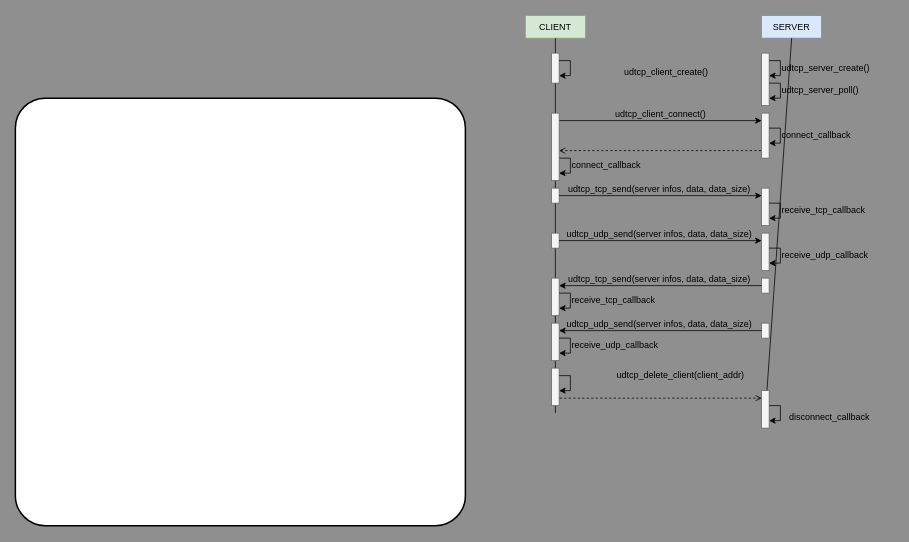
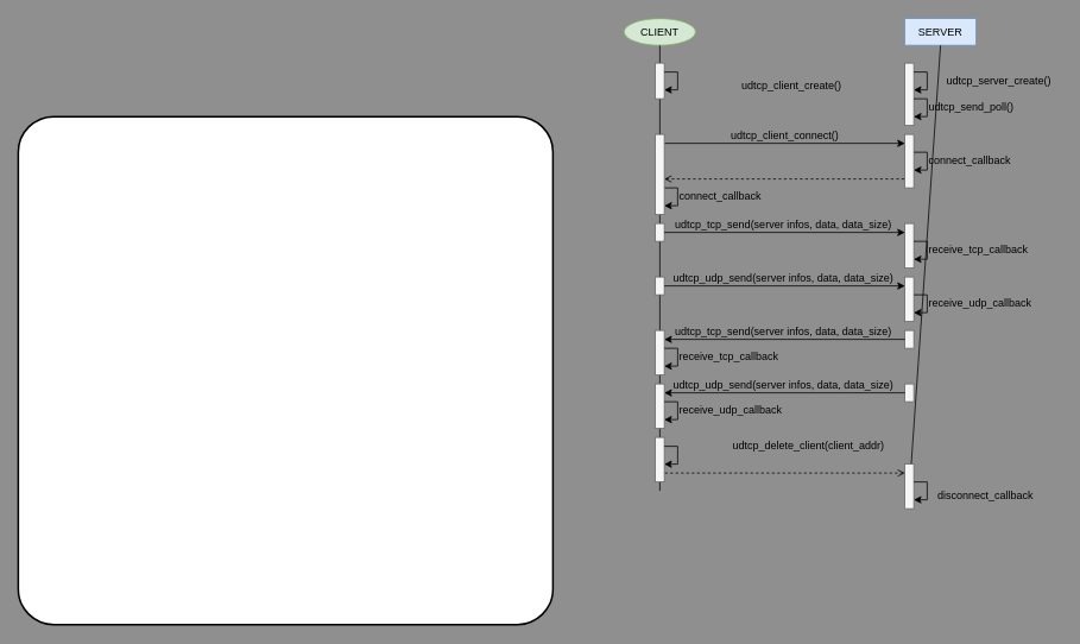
  <mxCell id="0" />
  <mxCell id="1" parent="0" />
  <mxCell id="2" value="" style="rounded=1;whiteSpace=wrap;html=1;arcSize=7;shadow=0;comic=0;glass=0;backgroundOutline=0;movable=1;resizable=1;noLabel=0;imageAspect=1;perimeterSpacing=1;strokeWidth=2;" parent="1" vertex="1"><mxGeometry x="20" y="130" width="600" height="570" as="geometry" /></mxCell>
  <mxCell id="3" value="" style="endArrow=none;dashed=1;html=1;startArrow=open;startFill=0;" edge="1" parent="1"><mxGeometry width="50" height="50" relative="1" as="geometry"><mxPoint x="745" y="200" as="sourcePoint" /><mxPoint x="1015" y="200" as="targetPoint" /></mxGeometry></mxCell>
  <mxCell id="4" value="connect_callback" style="text;html=1;strokeColor=none;fillColor=none;align=left;verticalAlign=middle;whiteSpace=wrap;rounded=0;fontSize=12;labelPosition=center;verticalLabelPosition=middle;" vertex="1" parent="1"><mxGeometry x="760" y="210" width="140" height="20" as="geometry" /></mxCell>
  <mxCell id="5" value="" style="endArrow=classic;html=1;rounded=0;" edge="1" parent="1"><mxGeometry width="50" height="50" relative="1" as="geometry"><mxPoint x="745" y="210" as="sourcePoint" /><mxPoint x="745" y="230" as="targetPoint" /><Array as="points"><mxPoint x="760" y="210" /><mxPoint x="760" y="230" /></Array></mxGeometry></mxCell>
  <mxCell id="6" value="Diagram" parent="0" />
  <mxCell id="7" value="SERVER" style="rounded=0;whiteSpace=wrap;html=1;fillColor=#dae8fc;strokeColor=#6c8ebf;fontColor=#000000;" parent="6" vertex="1"><mxGeometry x="1015" y="20" width="80" height="30" as="geometry" /></mxCell>
  <mxCell id="8" value="" style="endArrow=none;html=1;entryX=0.5;entryY=1;entryDx=0;entryDy=0;" parent="6" target="7" edge="1"><mxGeometry width="50" height="50" relative="1" as="geometry"><mxPoint x="1020" y="550" as="sourcePoint" /><mxPoint x="1030" y="100" as="targetPoint" /></mxGeometry></mxCell>
- <mxCell id="9" value="CLIENT" style="rounded=0;whiteSpace=wrap;html=1;fillColor=#d5e8d4;strokeColor=#82b366;fontColor=#000000;" parent="6" vertex="1"><mxGeometry x="700" y="20" width="80" height="30" as="geometry" /></mxCell>
+ <mxCell id="9" value="CLIENT" style="ellipse;whiteSpace=wrap;html=1;fillColor=#d5e8d4;strokeColor=#82b366;fontColor=#000000;" parent="6" vertex="1"><mxGeometry x="700" y="20" width="80" height="30" as="geometry" /></mxCell>
  <mxCell id="10" value="" style="endArrow=none;html=1;entryX=0.5;entryY=1;entryDx=0;entryDy=0;" parent="6" target="9" edge="1"><mxGeometry width="50" height="50" relative="1" as="geometry"><mxPoint y="550" as="sourcePoint" x="740" /><mxPoint x="750" y="100" as="targetPoint" /></mxGeometry></mxCell>
  <mxCell id="11" value="&amp;nbsp;udtcp_client_connect()&amp;nbsp;" style="endArrow=none;verticalAlign=bottom;fontSize=12;html=1;startArrow=classic;startFill=1;endFill=0;labelBackgroundColor=none;" parent="6" edge="1"><mxGeometry width="50" height="50" relative="1" as="geometry"><mxPoint x="1015" y="160" as="sourcePoint" /><mxPoint x="745" y="160" as="targetPoint" /></mxGeometry></mxCell>
  <mxCell id="12" value="" style="rounded=0;whiteSpace=wrap;html=1;fillColor=#f5f5f5;strokeColor=#666666;fontColor=#333333;" parent="6" vertex="1"><mxGeometry x="1015" y="70" width="10" height="70" as="geometry" /></mxCell>
- <mxCell id="13" value="udtcp_server_create()" style="text;html=1;strokeColor=none;fillColor=none;align=left;verticalAlign=middle;whiteSpace=wrap;rounded=0;fontSize=12;labelPosition=center;verticalLabelPosition=middle;" parent="6" vertex="1"><mxGeometry x="1040" y="80" width="140" height="20" as="geometry" /></mxCell>
+ <mxCell id="13" value="udtcp_server_create()" style="text;html=1;strokeColor=none;fillColor=none;align=left;verticalAlign=middle;whiteSpace=wrap;rounded=0;fontSize=12;labelPosition=center;verticalLabelPosition=middle;" parent="6" vertex="1"><mxGeometry x="1060" y="80" width="140" height="20" as="geometry" /></mxCell>
  <mxCell id="14" value="" style="endArrow=classic;html=1;rounded=0;" parent="6" edge="1"><mxGeometry width="50" height="50" relative="1" as="geometry"><mxPoint x="1025" y="80" as="sourcePoint" /><mxPoint x="1025" y="100" as="targetPoint" /><Array as="points"><mxPoint x="1040" y="80" /><mxPoint x="1040" y="100" /></Array></mxGeometry></mxCell>
- <mxCell id="15" value="udtcp_server_poll()" style="text;html=1;strokeColor=none;fillColor=none;align=left;verticalAlign=middle;rounded=0;fontSize=12;labelPosition=center;verticalLabelPosition=middle;whiteSpace=wrap;" parent="6" vertex="1"><mxGeometry x="1040" y="110" width="140" height="20" as="geometry" /></mxCell>
+ <mxCell id="15" value="udtcp_send_poll()" style="text;html=1;strokeColor=none;fillColor=none;align=left;verticalAlign=middle;rounded=0;fontSize=12;labelPosition=center;verticalLabelPosition=middle;whiteSpace=wrap;" parent="6" vertex="1"><mxGeometry x="1040" y="110" width="140" height="20" as="geometry" /></mxCell>
  <mxCell id="16" value="" style="endArrow=classic;html=1;rounded=0;" parent="6" edge="1"><mxGeometry width="50" height="50" relative="1" as="geometry"><mxPoint x="1025" y="110" as="sourcePoint" /><mxPoint x="1025" y="130" as="targetPoint" /><Array as="points"><mxPoint x="1040" y="110" /><mxPoint x="1040" y="130" /></Array></mxGeometry></mxCell>
  <mxCell id="17" value="" style="rounded=0;whiteSpace=wrap;html=1;fillColor=#f5f5f5;strokeColor=#666666;fontColor=#333333;" parent="6" vertex="1"><mxGeometry x="735" y="70" width="10" height="40" as="geometry" /></mxCell>
  <mxCell id="18" value="" style="rounded=0;whiteSpace=wrap;html=1;fillColor=#f5f5f5;strokeColor=#666666;fontColor=#333333;" parent="6" vertex="1"><mxGeometry x="1015" y="150" width="10" height="60" as="geometry" /></mxCell>
  <mxCell id="19" value="udtcp_client_create()" style="text;html=1;strokeColor=none;fillColor=none;align=left;verticalAlign=middle;whiteSpace=wrap;rounded=0;fontSize=12;labelPosition=center;verticalLabelPosition=middle;" parent="6" vertex="1"><mxGeometry x="830" y="85" width="150" height="20" as="geometry" /></mxCell>
  <mxCell id="20" value="" style="endArrow=classic;html=1;rounded=0;" parent="6" edge="1"><mxGeometry width="50" height="50" relative="1" as="geometry"><mxPoint x="745" y="80" as="sourcePoint" /><mxPoint x="745" y="100" as="targetPoint" /><Array as="points"><mxPoint x="760" y="80" /><mxPoint x="760" y="100" /></Array></mxGeometry></mxCell>
  <mxCell id="21" value="connect_callback" style="text;html=1;strokeColor=none;fillColor=none;align=left;verticalAlign=middle;whiteSpace=wrap;rounded=0;fontSize=12;labelPosition=center;verticalLabelPosition=middle;" parent="6" vertex="1"><mxGeometry x="1040" y="170" width="140" height="20" as="geometry" /></mxCell>
  <mxCell id="22" value="" style="endArrow=classic;html=1;rounded=0;" parent="6" edge="1"><mxGeometry width="50" height="50" relative="1" as="geometry"><mxPoint x="1025" y="170" as="sourcePoint" /><mxPoint x="1025" y="190" as="targetPoint" /><Array as="points"><mxPoint x="1040" y="170" /><mxPoint x="1040" y="190" /></Array></mxGeometry></mxCell>
  <mxCell id="23" value="" style="rounded=0;whiteSpace=wrap;html=1;fillColor=#f5f5f5;strokeColor=#666666;fontColor=#333333;" parent="6" vertex="1"><mxGeometry x="735" y="150" width="10" height="90" as="geometry" /></mxCell>
  <mxCell id="24" value="" style="rounded=0;whiteSpace=wrap;html=1;fillColor=#f5f5f5;strokeColor=#666666;fontColor=#333333;" parent="6" vertex="1"><mxGeometry x="735" y="250" width="10" height="20" as="geometry" /></mxCell>
  <mxCell id="25" value="udtcp_tcp_send(server infos, data, data_size)&amp;nbsp;" style="endArrow=none;verticalAlign=bottom;fontSize=12;html=1;startArrow=classic;startFill=1;endFill=0;labelBackgroundColor=none;" parent="6" edge="1"><mxGeometry width="50" height="50" relative="1" as="geometry"><mxPoint x="1015" y="260" as="sourcePoint" /><mxPoint x="745" y="260" as="targetPoint" /></mxGeometry></mxCell>
  <mxCell id="26" value="" style="rounded=0;whiteSpace=wrap;html=1;fillColor=#f5f5f5;strokeColor=#666666;fontColor=#333333;" parent="6" vertex="1"><mxGeometry x="1015" y="250" width="10" height="50" as="geometry" /></mxCell>
  <mxCell id="27" value="" style="endArrow=classic;html=1;rounded=0;" parent="6" edge="1"><mxGeometry width="50" height="50" relative="1" as="geometry"><mxPoint x="1025" y="270" as="sourcePoint" /><mxPoint x="1025" y="290" as="targetPoint" /><Array as="points"><mxPoint x="1040" y="270" /><mxPoint x="1040" y="290" /></Array></mxGeometry></mxCell>
  <mxCell id="28" value="receive_tcp_callback" style="text;html=1;strokeColor=none;fillColor=none;align=left;verticalAlign=middle;whiteSpace=wrap;rounded=0;fontSize=12;labelPosition=center;verticalLabelPosition=middle;" parent="6" vertex="1"><mxGeometry x="1040" y="270" width="140" height="20" as="geometry" /></mxCell>
  <mxCell id="29" value="" style="rounded=0;whiteSpace=wrap;html=1;fillColor=#f5f5f5;strokeColor=#666666;fontColor=#333333;" parent="6" vertex="1"><mxGeometry x="735" y="310" width="10" height="20" as="geometry" /></mxCell>
  <mxCell id="30" value="udtcp_udp_send(server infos, data, data_size)&amp;nbsp;" style="endArrow=none;verticalAlign=bottom;fontSize=12;html=1;startArrow=classic;startFill=1;endFill=0;labelBackgroundColor=none;" parent="6" edge="1"><mxGeometry width="50" height="50" relative="1" as="geometry"><mxPoint x="1015" y="320" as="sourcePoint" /><mxPoint x="745" y="320" as="targetPoint" /></mxGeometry></mxCell>
  <mxCell id="31" value="" style="rounded=0;whiteSpace=wrap;html=1;fillColor=#f5f5f5;strokeColor=#666666;fontColor=#333333;" parent="6" vertex="1"><mxGeometry x="1015" y="310" width="10" height="50" as="geometry" /></mxCell>
  <mxCell id="32" value="" style="endArrow=classic;html=1;rounded=0;" parent="6" edge="1"><mxGeometry width="50" height="50" relative="1" as="geometry"><mxPoint x="1025" y="330" as="sourcePoint" /><mxPoint x="1025" y="350" as="targetPoint" /><Array as="points"><mxPoint x="1040" y="330" /><mxPoint x="1040" y="350" /></Array></mxGeometry></mxCell>
  <mxCell id="33" value="receive_udp_callback" style="text;html=1;strokeColor=none;fillColor=none;align=left;verticalAlign=middle;whiteSpace=wrap;rounded=0;fontSize=12;labelPosition=center;verticalLabelPosition=middle;" parent="6" vertex="1"><mxGeometry x="1040" y="330" width="140" height="20" as="geometry" /></mxCell>
  <mxCell id="34" value="" style="rounded=0;whiteSpace=wrap;html=1;fillColor=#f5f5f5;strokeColor=#666666;fontColor=#333333;" parent="6" vertex="1"><mxGeometry x="735" y="370" width="10" height="50" as="geometry" /></mxCell>
  <mxCell id="35" value="" style="endArrow=classic;html=1;rounded=0;" parent="6" edge="1"><mxGeometry width="50" height="50" relative="1" as="geometry"><mxPoint x="745" y="390" as="sourcePoint" /><mxPoint x="745" y="410" as="targetPoint" /><Array as="points"><mxPoint x="760" y="390" /><mxPoint x="760" y="410" /></Array></mxGeometry></mxCell>
  <mxCell id="36" value="" style="rounded=0;whiteSpace=wrap;html=1;fillColor=#f5f5f5;strokeColor=#666666;fontColor=#333333;" parent="6" vertex="1"><mxGeometry x="735" y="430" width="10" height="50" as="geometry" /></mxCell>
  <mxCell id="37" value="" style="endArrow=classic;html=1;rounded=0;" parent="6" edge="1"><mxGeometry width="50" height="50" relative="1" as="geometry"><mxPoint x="745" y="450" as="sourcePoint" /><mxPoint x="745" y="470" as="targetPoint" /><Array as="points"><mxPoint x="760" y="450" /><mxPoint x="760" y="470" /></Array></mxGeometry></mxCell>
  <mxCell id="38" value="receive_tcp_callback" style="text;html=1;strokeColor=none;fillColor=none;align=left;verticalAlign=middle;whiteSpace=wrap;rounded=0;fontSize=12;labelPosition=center;verticalLabelPosition=middle;" parent="6" vertex="1"><mxGeometry x="760" y="390" width="150" height="20" as="geometry" /></mxCell>
  <mxCell id="39" value="receive_udp_callback" style="text;html=1;strokeColor=none;fillColor=none;align=left;verticalAlign=middle;whiteSpace=wrap;rounded=0;fontSize=12;labelPosition=center;verticalLabelPosition=middle;" parent="6" vertex="1"><mxGeometry x="760" y="450" width="150" height="20" as="geometry" /></mxCell>
  <mxCell id="40" value="" style="rounded=0;whiteSpace=wrap;html=1;fillColor=#f5f5f5;strokeColor=#666666;fontColor=#333333;" parent="6" vertex="1"><mxGeometry x="1015" y="370" width="10" height="20" as="geometry" /></mxCell>
  <mxCell id="41" value="udtcp_tcp_send(server infos, data, data_size)&amp;nbsp;" style="endArrow=none;verticalAlign=bottom;fontSize=12;html=1;startArrow=classic;startFill=1;endFill=0;labelBackgroundColor=none;" parent="6" edge="1"><mxGeometry width="50" height="50" relative="1" as="geometry"><mxPoint x="745" y="380" as="sourcePoint" /><mxPoint x="1015" y="380" as="targetPoint" /></mxGeometry></mxCell>
  <mxCell id="42" value="" style="rounded=0;whiteSpace=wrap;html=1;fillColor=#f5f5f5;strokeColor=#666666;fontColor=#333333;" parent="6" vertex="1"><mxGeometry x="1015" y="430" width="10" height="20" as="geometry" /></mxCell>
  <mxCell id="43" value="udtcp_udp_send(server infos, data, data_size)&amp;nbsp;" style="endArrow=none;verticalAlign=bottom;fontSize=12;html=1;startArrow=classic;startFill=1;endFill=0;labelBackgroundColor=none;" parent="6" edge="1"><mxGeometry width="50" height="50" relative="1" as="geometry"><mxPoint x="745" y="440" as="sourcePoint" /><mxPoint x="1015" y="440" as="targetPoint" /></mxGeometry></mxCell>
  <mxCell id="44" value="" style="rounded=0;whiteSpace=wrap;html=1;fillColor=#f5f5f5;strokeColor=#666666;fontColor=#333333;" parent="6" vertex="1"><mxGeometry x="735" y="490" width="10" height="50" as="geometry" /></mxCell>
  <mxCell id="45" value="" style="endArrow=classic;html=1;rounded=0;" parent="6" edge="1"><mxGeometry width="50" height="50" relative="1" as="geometry"><mxPoint x="745" y="500" as="sourcePoint" /><mxPoint x="745" y="520" as="targetPoint" /><Array as="points"><mxPoint x="760" y="500" /><mxPoint x="760" y="520" /></Array></mxGeometry></mxCell>
  <mxCell id="46" value="udtcp_delete_client(client_addr)" style="text;html=1;strokeColor=none;fillColor=none;align=left;verticalAlign=middle;whiteSpace=wrap;rounded=0;fontSize=12;labelPosition=center;verticalLabelPosition=middle;" parent="6" vertex="1"><mxGeometry x="820" y="490" width="150" height="20" as="geometry" /></mxCell>
  <mxCell id="47" value="" style="endArrow=none;dashed=1;html=1;startArrow=open;startFill=0;" parent="6" edge="1"><mxGeometry width="50" height="50" relative="1" as="geometry"><mxPoint x="1015" y="530" as="sourcePoint" /><mxPoint x="745" y="530" as="targetPoint" /></mxGeometry></mxCell>
  <mxCell id="48" value="" style="rounded=0;whiteSpace=wrap;html=1;fillColor=#f5f5f5;strokeColor=#666666;fontColor=#333333;" parent="6" vertex="1"><mxGeometry x="1015" y="520" width="10" height="50" as="geometry" /></mxCell>
  <mxCell id="49" value="" style="endArrow=classic;html=1;rounded=0;" parent="6" edge="1"><mxGeometry width="50" height="50" relative="1" as="geometry"><mxPoint x="1025" y="540" as="sourcePoint" /><mxPoint x="1025" y="560" as="targetPoint" /><Array as="points"><mxPoint x="1040" y="540" /><mxPoint x="1040" y="560" /></Array></mxGeometry></mxCell>
  <mxCell id="50" value="disconnect_callback" style="text;html=1;strokeColor=none;fillColor=none;align=left;verticalAlign=middle;whiteSpace=wrap;rounded=0;fontSize=12;labelPosition=center;verticalLabelPosition=middle;" parent="6" vertex="1"><mxGeometry x="1050" y="545" width="140" height="20" as="geometry" /></mxCell>
